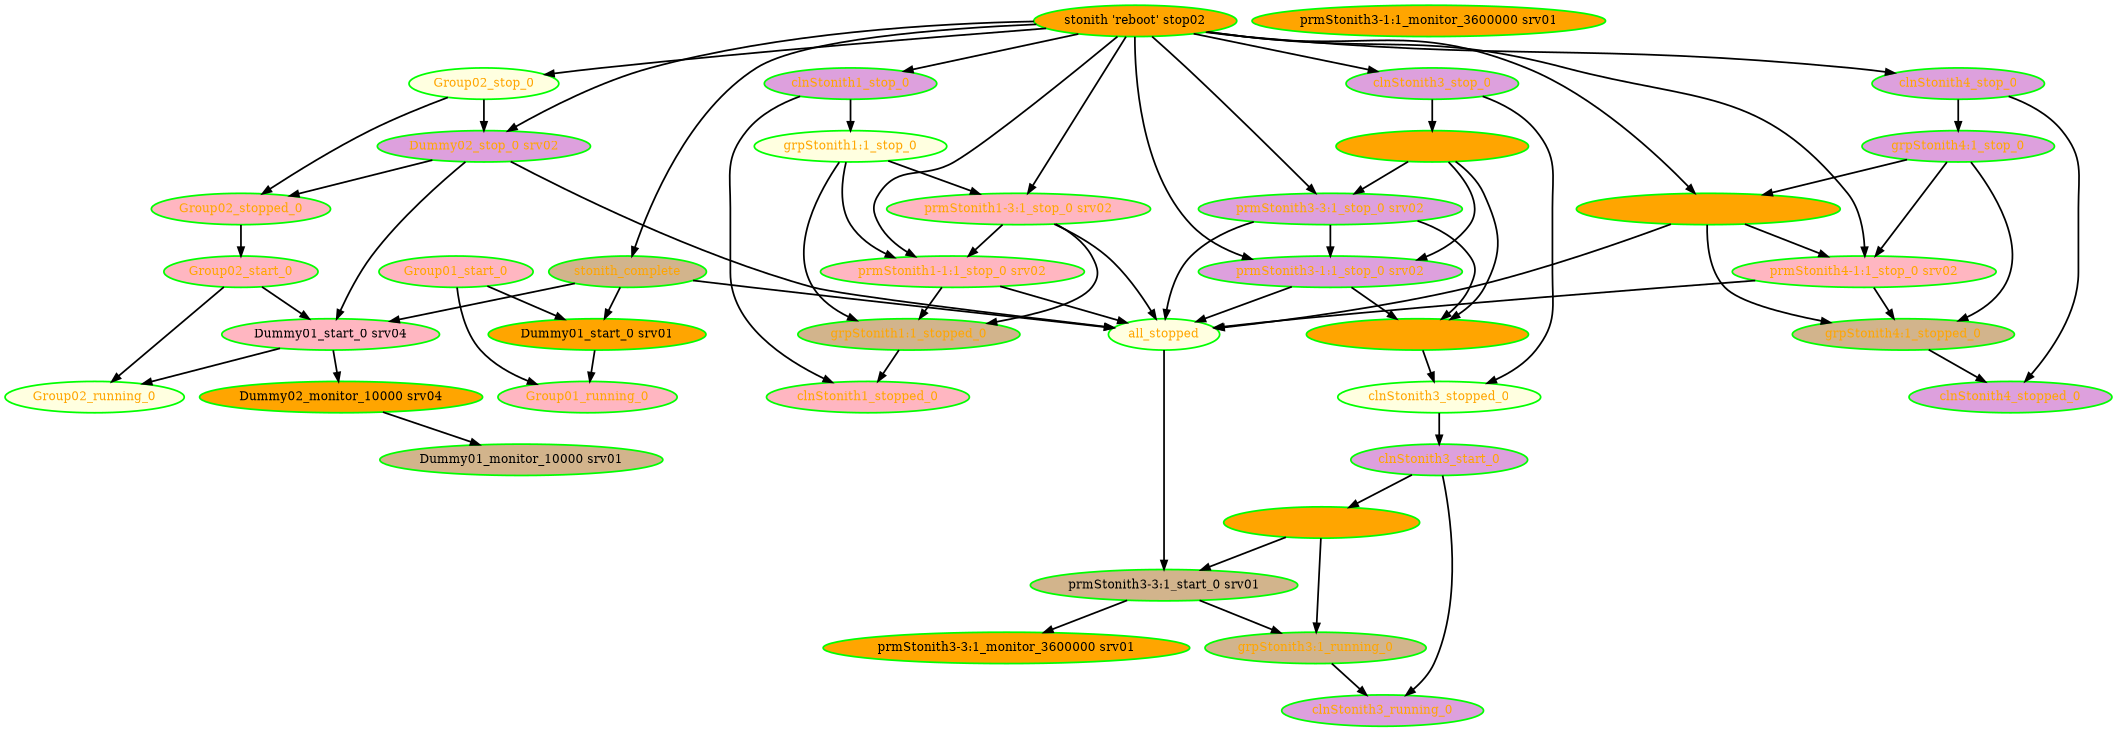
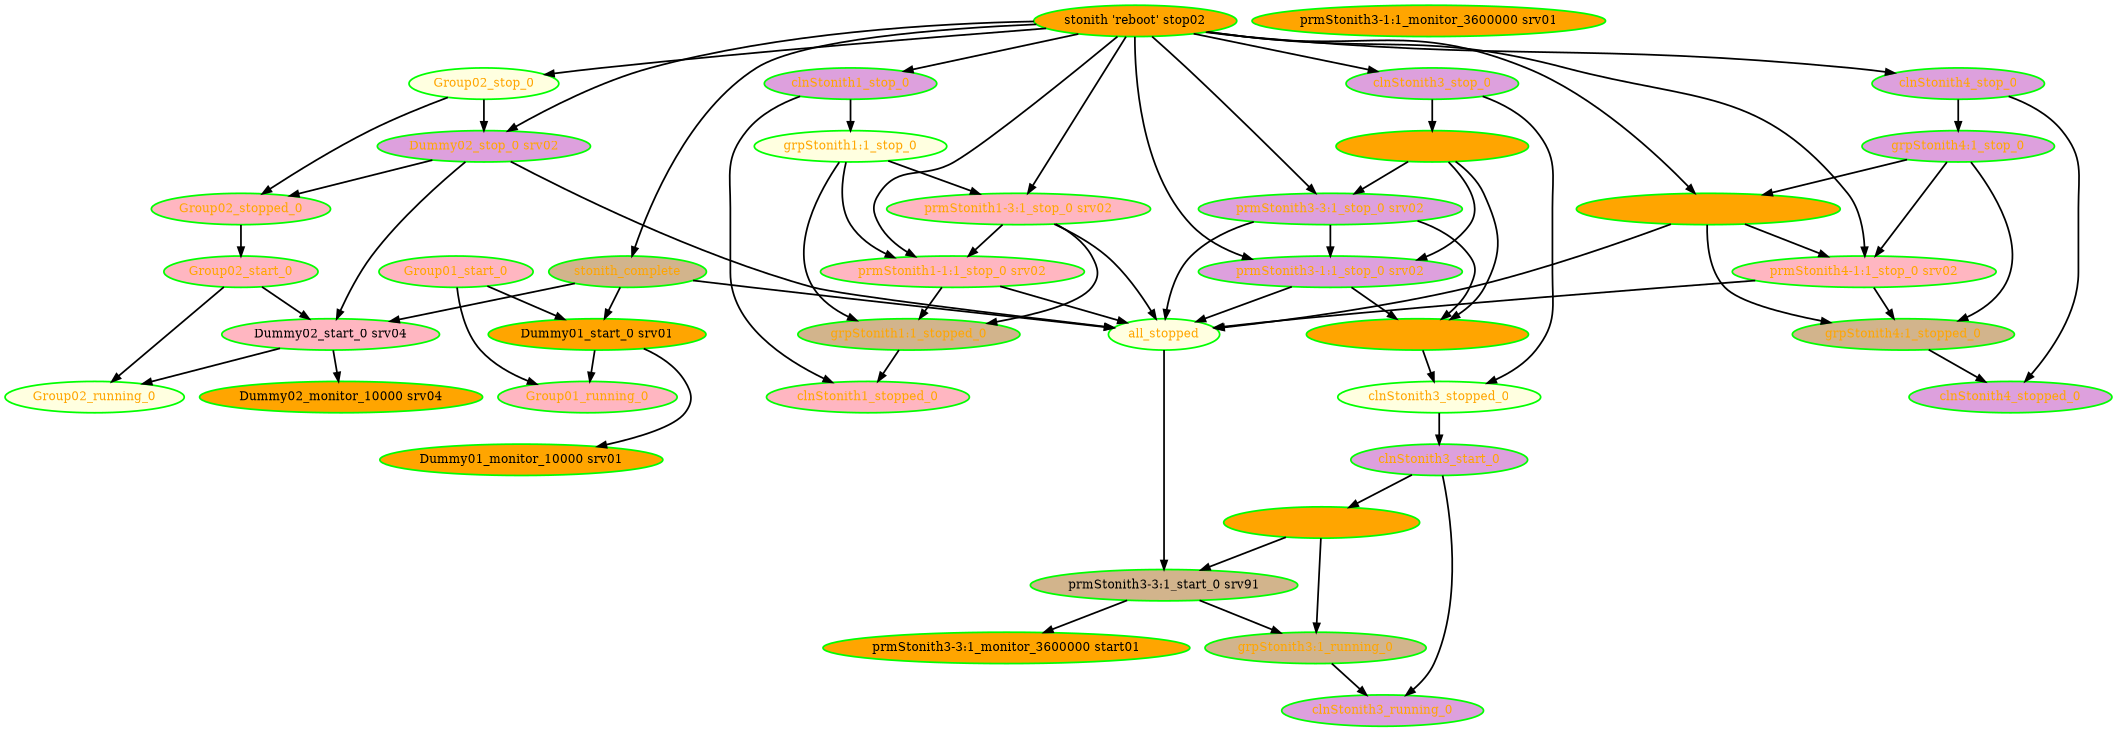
  digraph {
    node [color=green fillcolor=plum fontcolor=orange style="bold,filled"]
    edge [style=bold]
-   "Dummy01_monitor_10000 srv01" [fillcolor=tan fontcolor=black]
+   "Dummy01_monitor_10000 srv01" [fillcolor=orange fontcolor=black]
    "Dummy01_start_0 srv01" [fillcolor=orange fontcolor=black]
    Group01_running_0 [fillcolor=lightpink]
    "Dummy02_monitor_10000 srv04" [fillcolor=orange fontcolor=black]
-   "Dummy02_start_0 srv04" [fillcolor=lightpink fontcolor=black label="Dummy01_start_0 srv04"]
+   "Dummy02_start_0 srv04" [fillcolor=lightpink fontcolor=black]
    Group02_running_0 [fillcolor=lightyellow]
    "Dummy02_stop_0 srv02"
    Group02_stopped_0 [fillcolor=lightpink]
    all_stopped [fillcolor=lightyellow]
    Group02_start_0 [fillcolor=lightpink]
-   "prmStonith3-3:1_start_0 srv01" [fillcolor=tan fontcolor=black]
+   "prmStonith3-3:1_start_0 srv01" [fillcolor=tan fontcolor=black label="prmStonith3-3:1_start_0 srv91"]
    "grpStonith3:1_running_0" [fillcolor=tan]
-   "prmStonith3-3:1_monitor_3600000 srv01" [fillcolor=orange fontcolor=black]
+   "prmStonith3-3:1_monitor_3600000 srv01" [fillcolor=orange fontcolor=black label="prmStonith3-3:1_monitor_3600000 start01"]
    Group01_start_0 [fillcolor=lightpink]
    Group02_stop_0 [fillcolor=lightyellow]
    clnStonith3_running_0
    clnStonith1_stopped_0 [fillcolor=lightpink]
    clnStonith1_stop_0
    "grpStonith1:1_stop_0" [fillcolor=lightyellow]
    "grpStonith1:1_stopped_0" [fillcolor=tan]
    "prmStonith1-1:1_stop_0 srv02" [fillcolor=lightpink]
    "prmStonith1-3:1_stop_0 srv02" [fillcolor=lightpink]
    clnStonith3_start_0
    "grpStonith3:1_start_0" [fillcolor=orange]
    clnStonith3_stopped_0 [fillcolor=lightyellow]
    clnStonith3_stop_0
    "grpStonith3:0_stop_0" [fillcolor=orange]
    "grpStonith3:0_stopped_0" [fillcolor=orange]
    "prmStonith3-1:1_stop_0 srv02"
    "prmStonith3-3:1_stop_0 srv02"
    clnStonith4_stop_0
    clnStonith4_stopped_0
    "grpStonith4:1_stop_0"
    "grpStonith4:1_stopped_0" [fillcolor=tan]
    "prmStonith4-1:1_stop_0 srv02" [fillcolor=lightpink]
    "prmStonith4-3:1_stop_0 srv02" [fillcolor=orange]
    "prmStonith3-1:1_monitor_3600000 srv01" [fillcolor=orange fontcolor=black]
    n38 [fillcolor=orange fontcolor=black label="stonith 'reboot' stop02"]
    stonith_complete [fillcolor=tan]
-   "Dummy02_monitor_10000 srv04" -> "Dummy01_monitor_10000 srv01"
+   "Dummy01_start_0 srv01" -> "Dummy01_monitor_10000 srv01"
    "Dummy01_start_0 srv01" -> Group01_running_0
    "Dummy02_start_0 srv04" -> "Dummy02_monitor_10000 srv04"
    "Dummy02_start_0 srv04" -> Group02_running_0
    "Dummy02_stop_0 srv02" -> "Dummy02_start_0 srv04"
    "Dummy02_stop_0 srv02" -> Group02_stopped_0
    "Dummy02_stop_0 srv02" -> all_stopped
    Group02_stopped_0 -> Group02_start_0
    all_stopped -> "prmStonith3-3:1_start_0 srv01"
    Group02_start_0 -> "Dummy02_start_0 srv04"
    Group02_start_0 -> Group02_running_0
    "prmStonith3-3:1_start_0 srv01" -> "grpStonith3:1_running_0"
    "prmStonith3-3:1_start_0 srv01" -> "prmStonith3-3:1_monitor_3600000 srv01"
    "grpStonith3:1_running_0" -> clnStonith3_running_0
    Group01_start_0 -> "Dummy01_start_0 srv01"
    Group01_start_0 -> Group01_running_0
    Group02_stop_0 -> "Dummy02_stop_0 srv02"
    Group02_stop_0 -> Group02_stopped_0
    clnStonith1_stop_0 -> clnStonith1_stopped_0
    clnStonith1_stop_0 -> "grpStonith1:1_stop_0"
    "grpStonith1:1_stop_0" -> "grpStonith1:1_stopped_0"
    "grpStonith1:1_stop_0" -> "prmStonith1-1:1_stop_0 srv02"
    "grpStonith1:1_stop_0" -> "prmStonith1-3:1_stop_0 srv02"
    "grpStonith1:1_stopped_0" -> clnStonith1_stopped_0
    "prmStonith1-1:1_stop_0 srv02" -> all_stopped
    "prmStonith1-1:1_stop_0 srv02" -> "grpStonith1:1_stopped_0"
    "prmStonith1-3:1_stop_0 srv02" -> all_stopped
    "prmStonith1-3:1_stop_0 srv02" -> "grpStonith1:1_stopped_0"
    "prmStonith1-3:1_stop_0 srv02" -> "prmStonith1-1:1_stop_0 srv02"
    clnStonith3_start_0 -> clnStonith3_running_0
    clnStonith3_start_0 -> "grpStonith3:1_start_0"
    "grpStonith3:1_start_0" -> "prmStonith3-3:1_start_0 srv01"
    "grpStonith3:1_start_0" -> "grpStonith3:1_running_0"
    clnStonith3_stopped_0 -> clnStonith3_start_0
    clnStonith3_stop_0 -> clnStonith3_stopped_0
    clnStonith3_stop_0 -> "grpStonith3:0_stop_0"
    "grpStonith3:0_stop_0" -> "grpStonith3:0_stopped_0"
    "grpStonith3:0_stop_0" -> "prmStonith3-1:1_stop_0 srv02"
    "grpStonith3:0_stop_0" -> "prmStonith3-3:1_stop_0 srv02"
    "grpStonith3:0_stopped_0" -> clnStonith3_stopped_0
    "prmStonith3-1:1_stop_0 srv02" -> all_stopped
    "prmStonith3-1:1_stop_0 srv02" -> "grpStonith3:0_stopped_0"
    "prmStonith3-3:1_stop_0 srv02" -> all_stopped
    "prmStonith3-3:1_stop_0 srv02" -> "grpStonith3:0_stopped_0"
    "prmStonith3-3:1_stop_0 srv02" -> "prmStonith3-1:1_stop_0 srv02"
    clnStonith4_stop_0 -> clnStonith4_stopped_0
    clnStonith4_stop_0 -> "grpStonith4:1_stop_0"
    "grpStonith4:1_stop_0" -> "grpStonith4:1_stopped_0"
    "grpStonith4:1_stop_0" -> "prmStonith4-1:1_stop_0 srv02"
    "grpStonith4:1_stop_0" -> "prmStonith4-3:1_stop_0 srv02"
    "grpStonith4:1_stopped_0" -> clnStonith4_stopped_0
    "prmStonith4-1:1_stop_0 srv02" -> all_stopped
    "prmStonith4-1:1_stop_0 srv02" -> "grpStonith4:1_stopped_0"
    "prmStonith4-3:1_stop_0 srv02" -> all_stopped
    "prmStonith4-3:1_stop_0 srv02" -> "grpStonith4:1_stopped_0"
    "prmStonith4-3:1_stop_0 srv02" -> "prmStonith4-1:1_stop_0 srv02"
    n38 -> "Dummy02_stop_0 srv02"
    n38 -> Group02_stop_0
    n38 -> clnStonith1_stop_0
    n38 -> "prmStonith1-1:1_stop_0 srv02"
    n38 -> "prmStonith1-3:1_stop_0 srv02"
    n38 -> clnStonith3_stop_0
    n38 -> "prmStonith3-1:1_stop_0 srv02"
    n38 -> "prmStonith3-3:1_stop_0 srv02"
    n38 -> clnStonith4_stop_0
    n38 -> "prmStonith4-1:1_stop_0 srv02"
    n38 -> "prmStonith4-3:1_stop_0 srv02"
    n38 -> stonith_complete
    stonith_complete -> "Dummy01_start_0 srv01"
    stonith_complete -> "Dummy02_start_0 srv04"
    stonith_complete -> all_stopped
  }
